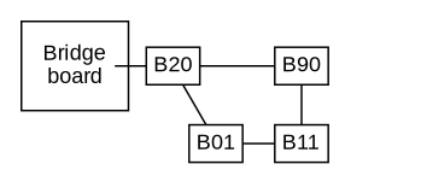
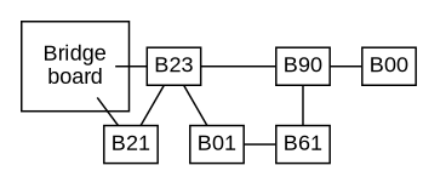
  graph {
    fontname="Liberation Sans"
    fontsize=12
    ranksep=0.1
    node [color="#000000" fontname="Liberation Sans" fontsize=12 margin=0.05 penwidth=1 shape=rect]
    edge [arrowsize=0.5 constraint=false fontname="Liberation Sans" fontsize=12 penwidth=1]
    n1 [color="#ffffff" height=0 label="Bridge\nboard" width=0]
-   B20 [height=0 width=0]
+   B20 [height=0 width=0 label=B23]
+   B21 [height=0 width=0]
+   B00 [height=0 width=0]
    n5 [height=0 label=B90 width=0]
-   B11 [height=0 width=0]
+   B11 [height=0 width=0 label=B61]
    B01 [height=0 width=0]
    subgraph cluster_1 {
      n1
    }
    n1 -- B20
+   n1 -- B21
+   B20 -- B21 [constraint=""]
    B20 -- B01 [constraint=""]
+   B00 -- n5
    n5 -- B20
    n5 -- B11 [constraint=""]
    B01 -- B11
  }
